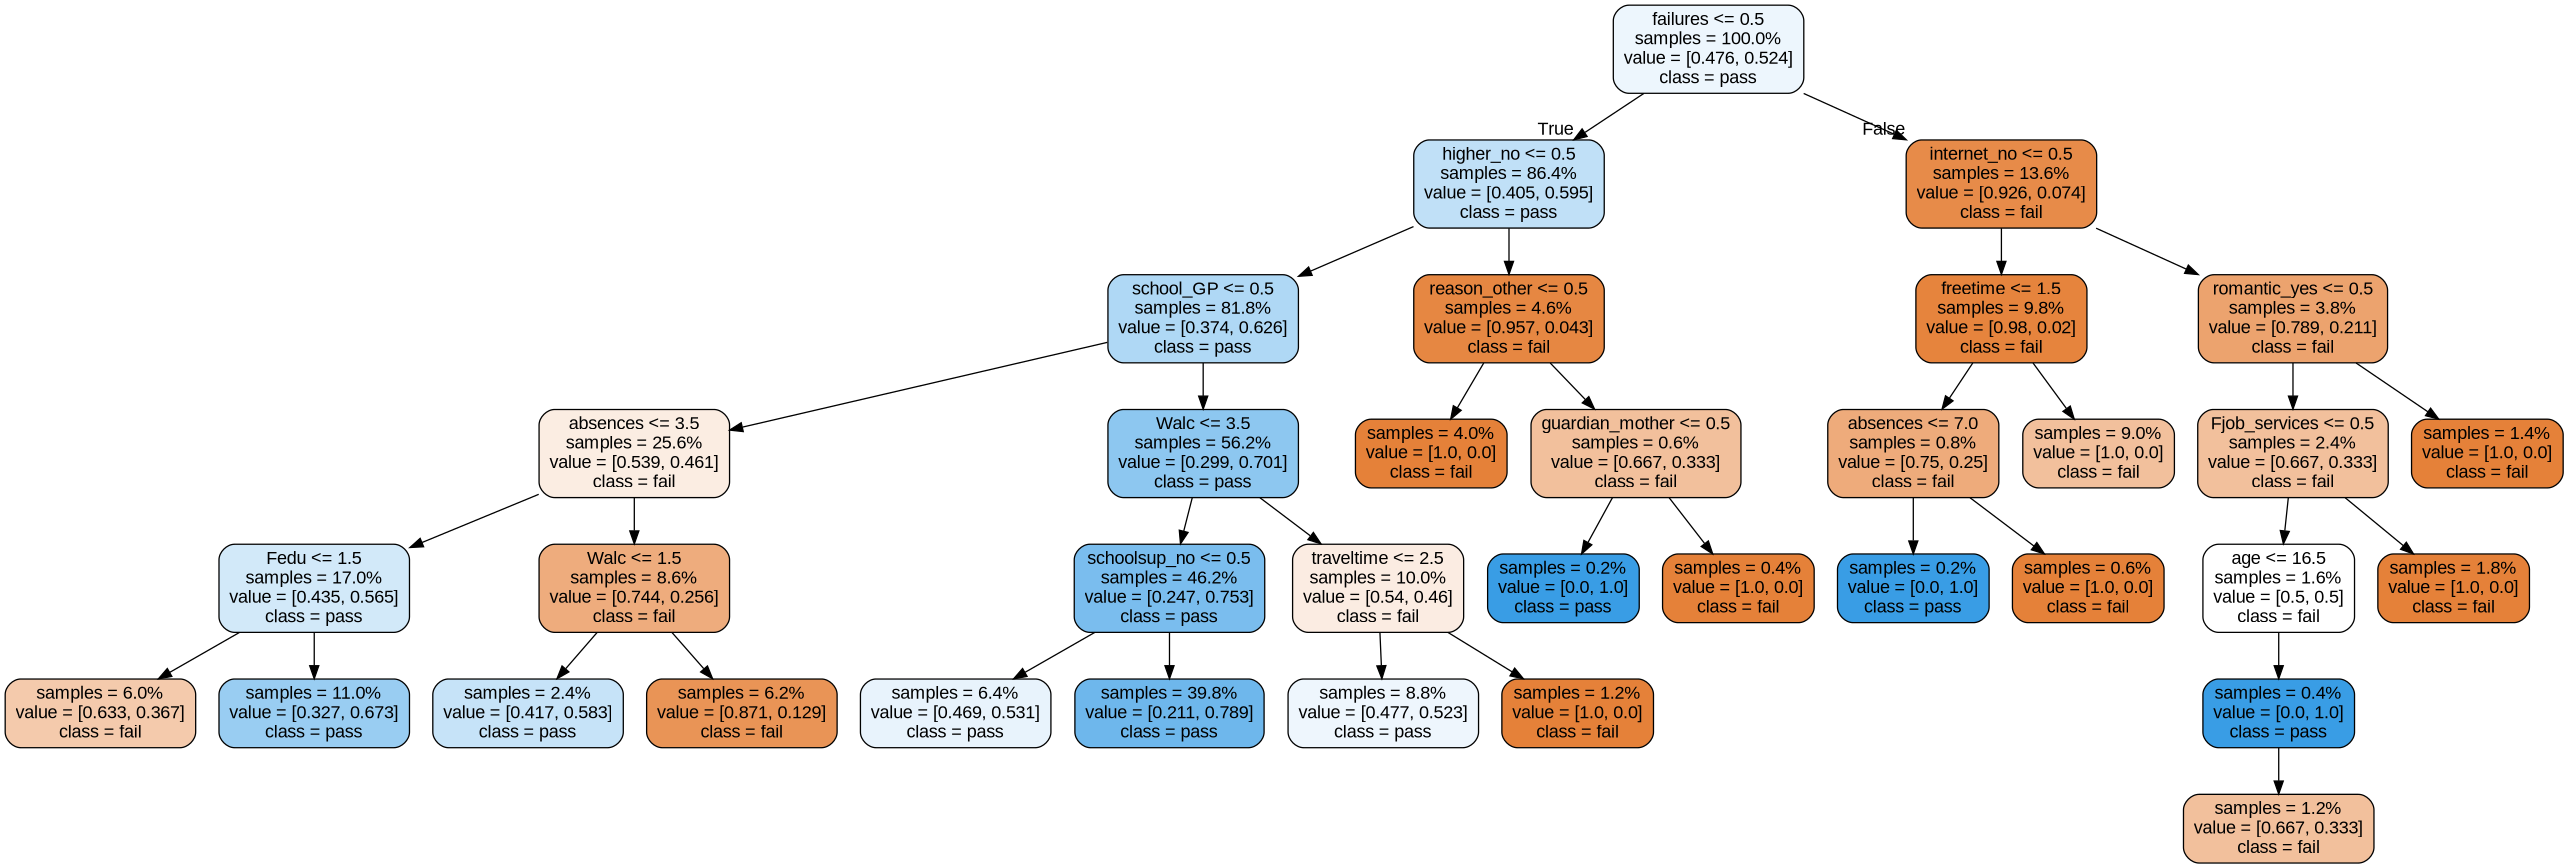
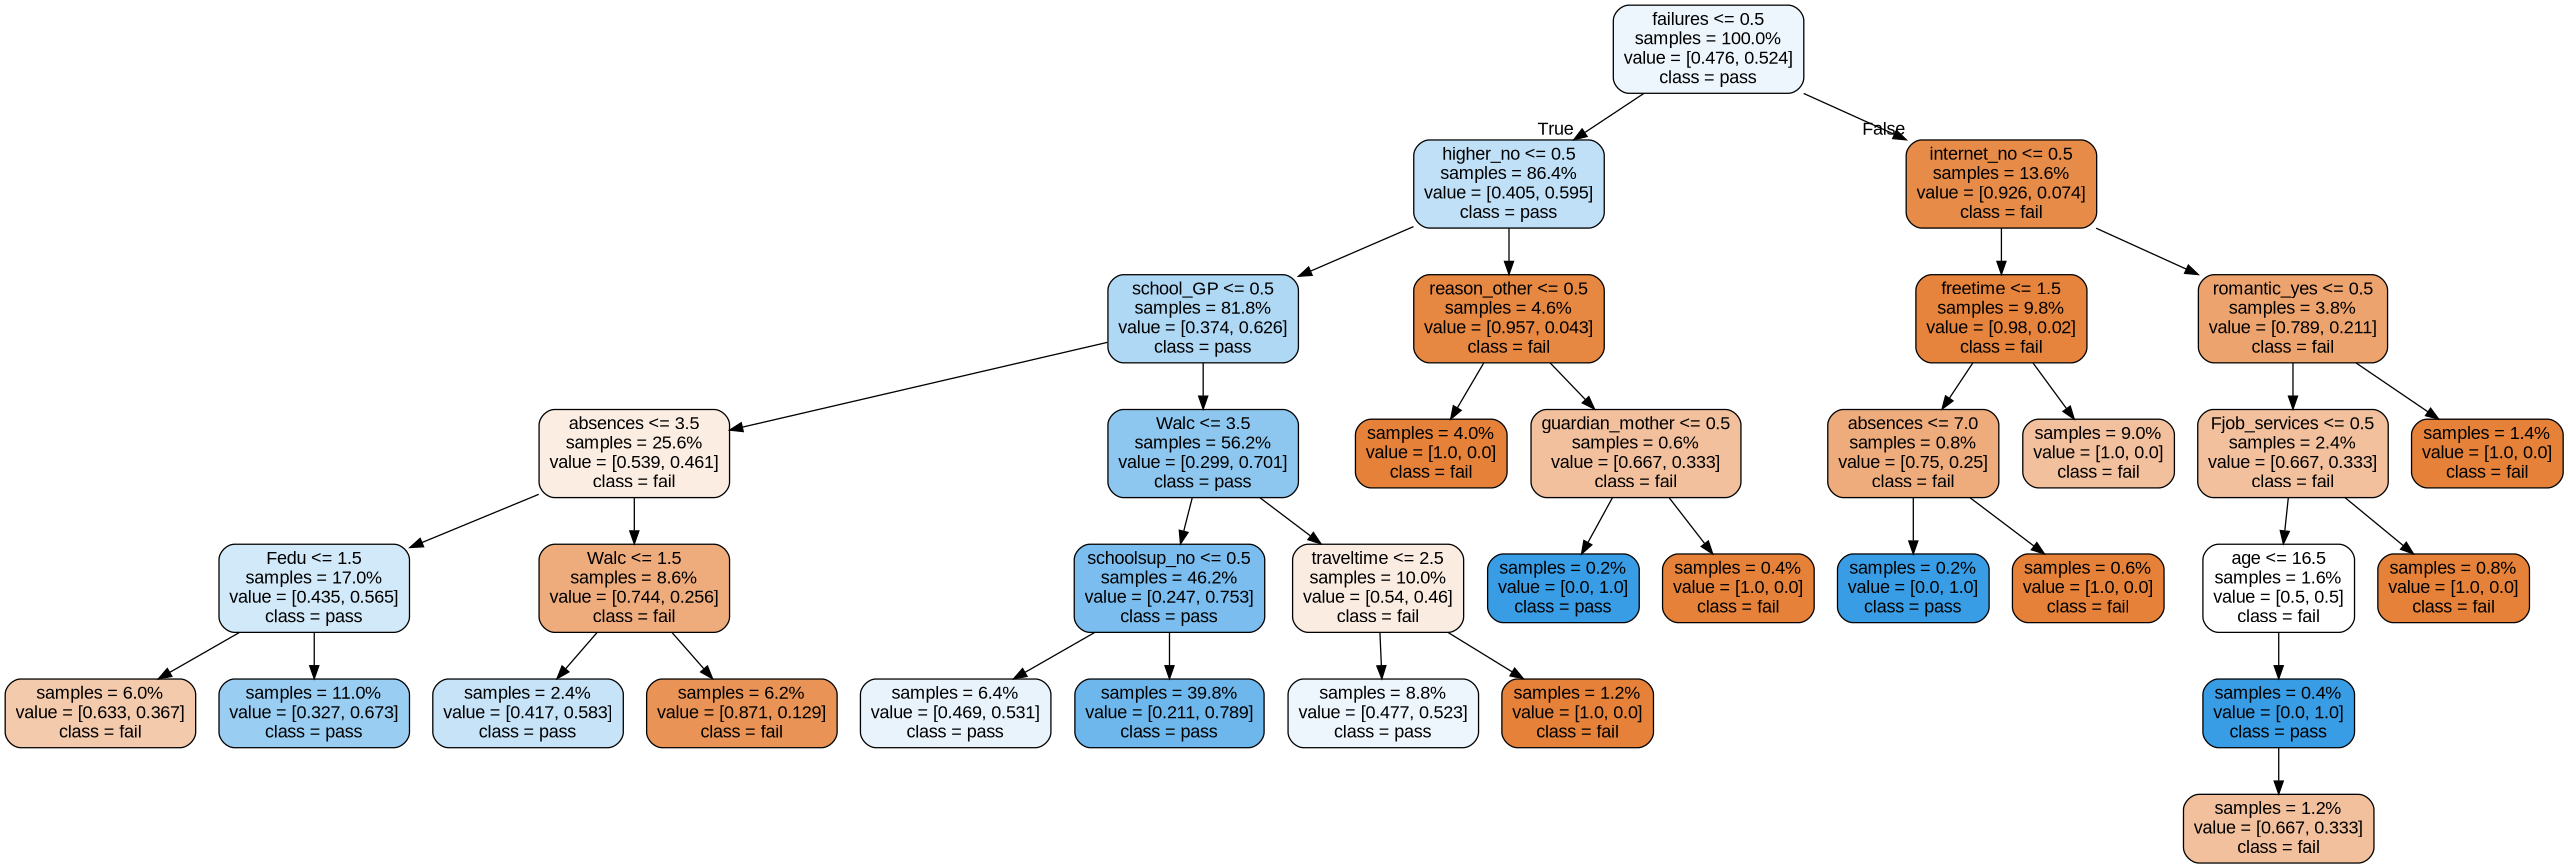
  digraph {
    fontname="Liberation Sans"
    node [color=black fillcolor="#e58139" fontname="Liberation Sans" shape=box style="filled, rounded"]
    edge [fontname="Liberation Sans"]
    n1 [fillcolor="#edf6fd" label="failures <= 0.5\nsamples = 100.0%\nvalue = [0.476, 0.524]\nclass = pass"]
    n2 [fillcolor="#c0e0f7" label="higher_no <= 0.5\nsamples = 86.4%\nvalue = [0.405, 0.595]\nclass = pass"]
    n3 [fillcolor="#e78b49" label="internet_no <= 0.5\nsamples = 13.6%\nvalue = [0.926, 0.074]\nclass = fail"]
    n4 [fillcolor="#afd8f5" label="school_GP <= 0.5\nsamples = 81.8%\nvalue = [0.374, 0.626]\nclass = pass"]
    n5 [fillcolor="#e68742" label="reason_other <= 0.5\nsamples = 4.6%\nvalue = [0.957, 0.043]\nclass = fail"]
    n6 [fillcolor="#e6843d" label="freetime <= 1.5\nsamples = 9.8%\nvalue = [0.98, 0.02]\nclass = fail"]
    n7 [fillcolor="#eca36e" label="romantic_yes <= 0.5\nsamples = 3.8%\nvalue = [0.789, 0.211]\nclass = fail"]
    n8 [fillcolor="#fbede2" label="absences <= 3.5\nsamples = 25.6%\nvalue = [0.539, 0.461]\nclass = fail"]
    n9 [fillcolor="#8dc7f0" label="Walc <= 3.5\nsamples = 56.2%\nvalue = [0.299, 0.701]\nclass = pass"]
    n10 [label="samples = 4.0%\nvalue = [1.0, 0.0]\nclass = fail"]
    n11 [fillcolor="#f2c09c" label="guardian_mother <= 0.5\nsamples = 0.6%\nvalue = [0.667, 0.333]\nclass = fail"]
    n12 [fillcolor="#d2e9f9" label="Fedu <= 1.5\nsamples = 17.0%\nvalue = [0.435, 0.565]\nclass = pass"]
    n13 [fillcolor="#eeac7d" label="Walc <= 1.5\nsamples = 8.6%\nvalue = [0.744, 0.256]\nclass = fail"]
    n14 [fillcolor="#7abdee" label="schoolsup_no <= 0.5\nsamples = 46.2%\nvalue = [0.247, 0.753]\nclass = pass"]
    n15 [fillcolor="#fbece2" label="traveltime <= 2.5\nsamples = 10.0%\nvalue = [0.54, 0.46]\nclass = fail"]
    n16 [fillcolor="#f4caac" label="samples = 6.0%\nvalue = [0.633, 0.367]\nclass = fail"]
    n17 [fillcolor="#99cdf2" label="samples = 11.0%\nvalue = [0.327, 0.673]\nclass = pass"]
    n18 [fillcolor="#c6e3f8" label="samples = 2.4%\nvalue = [0.417, 0.583]\nclass = pass"]
    n19 [fillcolor="#e99456" label="samples = 6.2%\nvalue = [0.871, 0.129]\nclass = fail"]
    n20 [fillcolor="#e8f3fc" label="samples = 6.4%\nvalue = [0.469, 0.531]\nclass = pass"]
    n21 [fillcolor="#6eb7ec" label="samples = 39.8%\nvalue = [0.211, 0.789]\nclass = pass"]
    n22 [fillcolor="#eef6fd" label="samples = 8.8%\nvalue = [0.477, 0.523]\nclass = pass"]
    n23 [label="samples = 1.2%\nvalue = [1.0, 0.0]\nclass = fail"]
    n24 [fillcolor="#399de5" label="samples = 0.2%\nvalue = [0.0, 1.0]\nclass = pass"]
    n25 [label="samples = 0.4%\nvalue = [1.0, 0.0]\nclass = fail"]
    n26 [fillcolor="#eeab7b" label="absences <= 7.0\nsamples = 0.8%\nvalue = [0.75, 0.25]\nclass = fail"]
    n27 [fillcolor="#f2c09c" label="samples = 9.0%\nvalue = [1.0, 0.0]\nclass = fail"]
    n28 [fillcolor="#f2c09c" label="Fjob_services <= 0.5\nsamples = 2.4%\nvalue = [0.667, 0.333]\nclass = fail"]
    n29 [label="samples = 1.4%\nvalue = [1.0, 0.0]\nclass = fail"]
    n30 [fillcolor="#399de5" label="samples = 0.2%\nvalue = [0.0, 1.0]\nclass = pass"]
    n31 [label="samples = 0.6%\nvalue = [1.0, 0.0]\nclass = fail"]
    n32 [fillcolor="#ffffff" label="age <= 16.5\nsamples = 1.6%\nvalue = [0.5, 0.5]\nclass = fail"]
-   n33 [label="samples = 1.8%\nvalue = [1.0, 0.0]\nclass = fail"]
+   n33 [label="samples = 0.8%\nvalue = [1.0, 0.0]\nclass = fail"]
    n34 [fillcolor="#399de5" label="samples = 0.4%\nvalue = [0.0, 1.0]\nclass = pass"]
    n35 [fillcolor="#f2c09c" label="samples = 1.2%\nvalue = [0.667, 0.333]\nclass = fail"]
    n1 -> n2 [headlabel=True labelangle=45 labeldistance=2.5]
    n1 -> n3 [headlabel=False labelangle=-45 labeldistance=2.5]
    n2 -> n4
    n2 -> n5
    n3 -> n6
    n3 -> n7
    n4 -> n8
    n4 -> n9
    n5 -> n10
    n5 -> n11
    n6 -> n26
    n6 -> n27
    n7 -> n28
    n7 -> n29
    n8 -> n12
    n8 -> n13
    n9 -> n14
    n9 -> n15
    n11 -> n24
    n11 -> n25
    n12 -> n16
    n12 -> n17
    n13 -> n18
    n13 -> n19
    n14 -> n20
    n14 -> n21
    n15 -> n22
    n15 -> n23
    n26 -> n30
    n26 -> n31
    n28 -> n32
    n28 -> n33
    n32 -> n34
    n34 -> n35
  }
